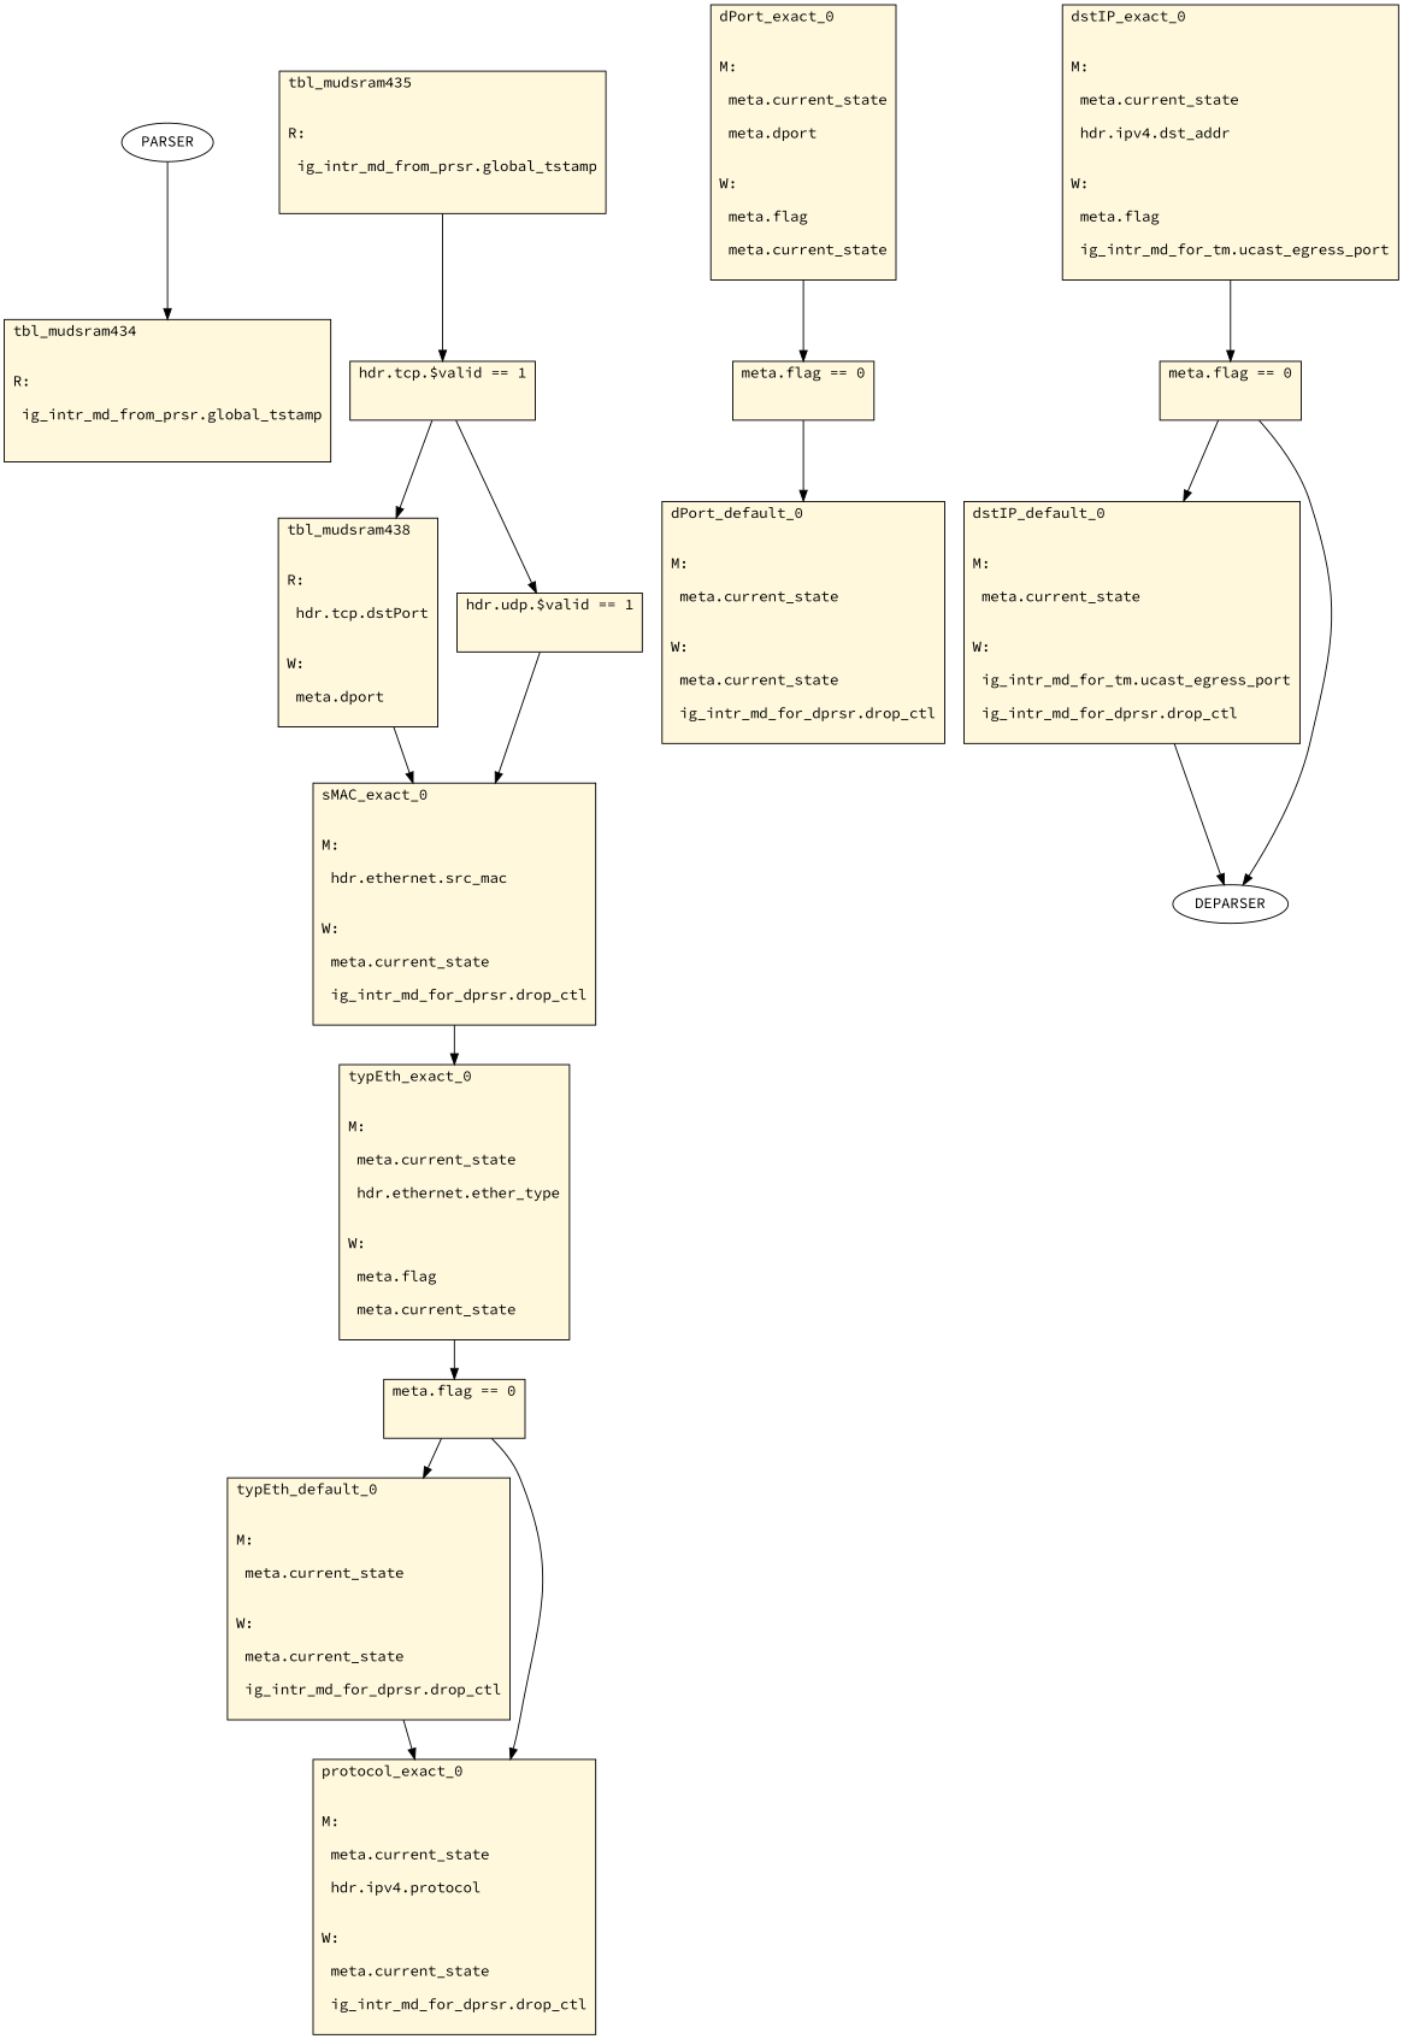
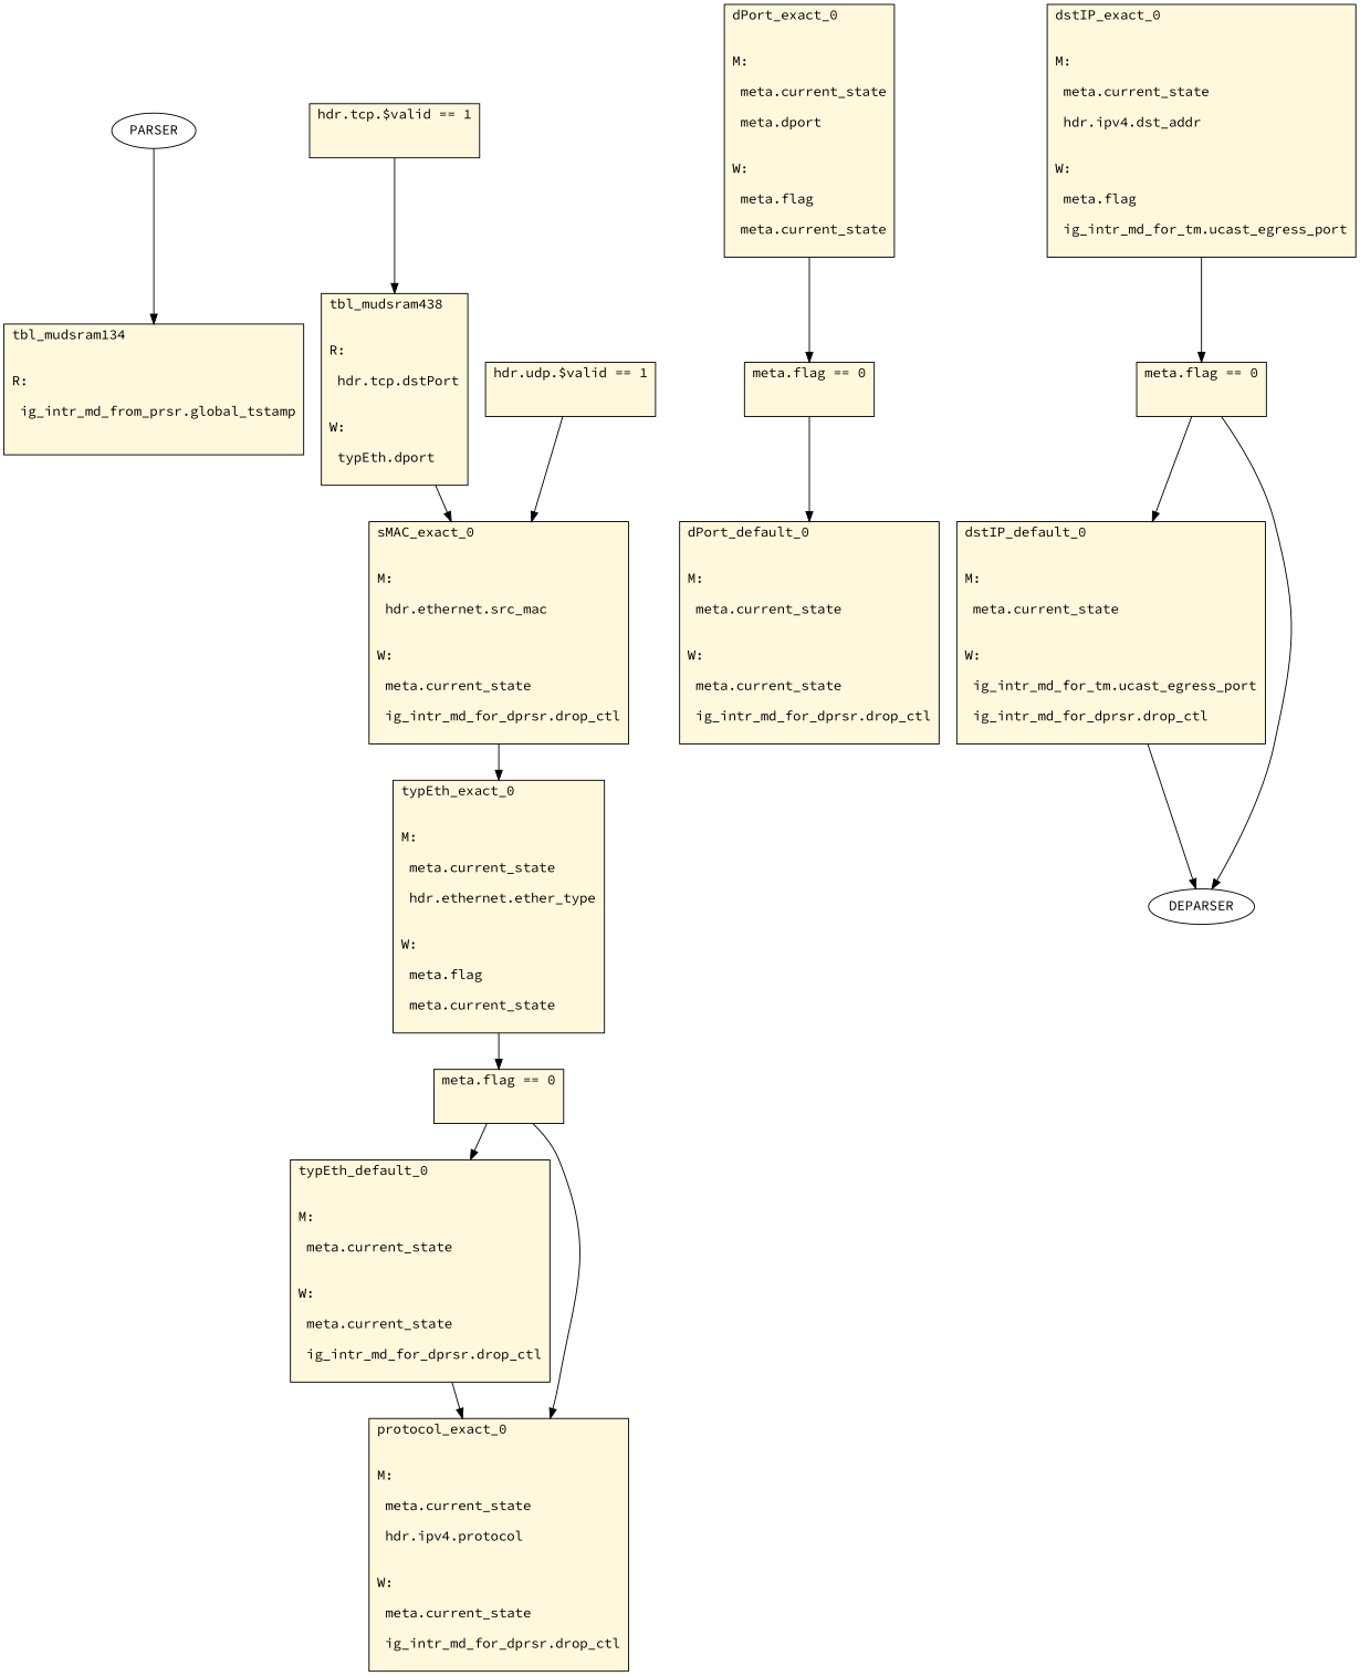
  digraph {
    fontname="Source Code Pro"
    node [fillcolor=cornsilk fontname="Source Code Pro" shape=record style=filled]
    edge [fontname="Source Code Pro"]
-   n1 [label="tbl_mudsram434\l\l\nR:\l\n ig_intr_md_from_prsr.global_tstamp\l\n\l "]
-   n2 [label="tbl_mudsram435\l\l\nR:\l\n ig_intr_md_from_prsr.global_tstamp\l\n\l "]
+   n1 [label="tbl_mudsram134\l\l\nR:\l\n ig_intr_md_from_prsr.global_tstamp\l\n\l "]
    n3 [label="hdr.tcp.$valid == 1\l\l\n "]
-   n4 [label="tbl_mudsram438\l\l\nR:\l\n hdr.tcp.dstPort\l\n\lW:\l\n meta.dport\l\n "]
+   n4 [label="tbl_mudsram438\l\l\nR:\l\n hdr.tcp.dstPort\l\n\lW:\l\n typEth.dport\l\n "]
    n5 [label="hdr.udp.$valid == 1\l\l\n "]
    n6 [label="sMAC_exact_0\l\l\nM:\l\n hdr.ethernet.src_mac\l\n\lW:\l\n meta.current_state\l\n ig_intr_md_for_dprsr.drop_ctl\l\n "]
    n7 [label="typEth_exact_0\l\l\nM:\l\n meta.current_state\l\n hdr.ethernet.ether_type\l\n\lW:\l\n meta.flag\l\n meta.current_state\l\n "]
    n8 [label="meta.flag == 0\l\l\n "]
    n9 [label="typEth_default_0\l\l\nM:\l\n meta.current_state\l\n\lW:\l\n meta.current_state\l\n ig_intr_md_for_dprsr.drop_ctl\l\n "]
    n10 [label="protocol_exact_0\l\l\nM:\l\n meta.current_state\l\n hdr.ipv4.protocol\l\n\lW:\l\n meta.current_state\l\n ig_intr_md_for_dprsr.drop_ctl\l\n "]
    n11 [label="dPort_exact_0\l\l\nM:\l\n meta.current_state\l\n meta.dport\l\n\lW:\l\n meta.flag\l\n meta.current_state\l\n "]
    n12 [label="meta.flag == 0\l\l\n "]
    n13 [label="dPort_default_0\l\l\nM:\l\n meta.current_state\l\n\lW:\l\n meta.current_state\l\n ig_intr_md_for_dprsr.drop_ctl\l\n "]
    n14 [label="dstIP_exact_0\l\l\nM:\l\n meta.current_state\l\n hdr.ipv4.dst_addr\l\n\lW:\l\n meta.flag\l\n ig_intr_md_for_tm.ucast_egress_port\l\n "]
    n15 [label="meta.flag == 0\l\l\n "]
    n16 [label="dstIP_default_0\l\l\nM:\l\n meta.current_state\l\n\lW:\l\n ig_intr_md_for_tm.ucast_egress_port\l\n ig_intr_md_for_dprsr.drop_ctl\l\n "]
    DEPARSER [fillcolor="" shape="" style=""]
    PARSER [fillcolor="" shape="" style=""]
-   n2 -> n3
    n3 -> n4
-   n3 -> n5
    n4 -> n6
    n5 -> n6
    n6 -> n7
    n7 -> n8
    n8 -> n9
    n8 -> n10
    n9 -> n10
    n11 -> n12
    n12 -> n13
    n14 -> n15
    n15 -> n16
    n15 -> DEPARSER
    n16 -> DEPARSER
    PARSER -> n1
  }
